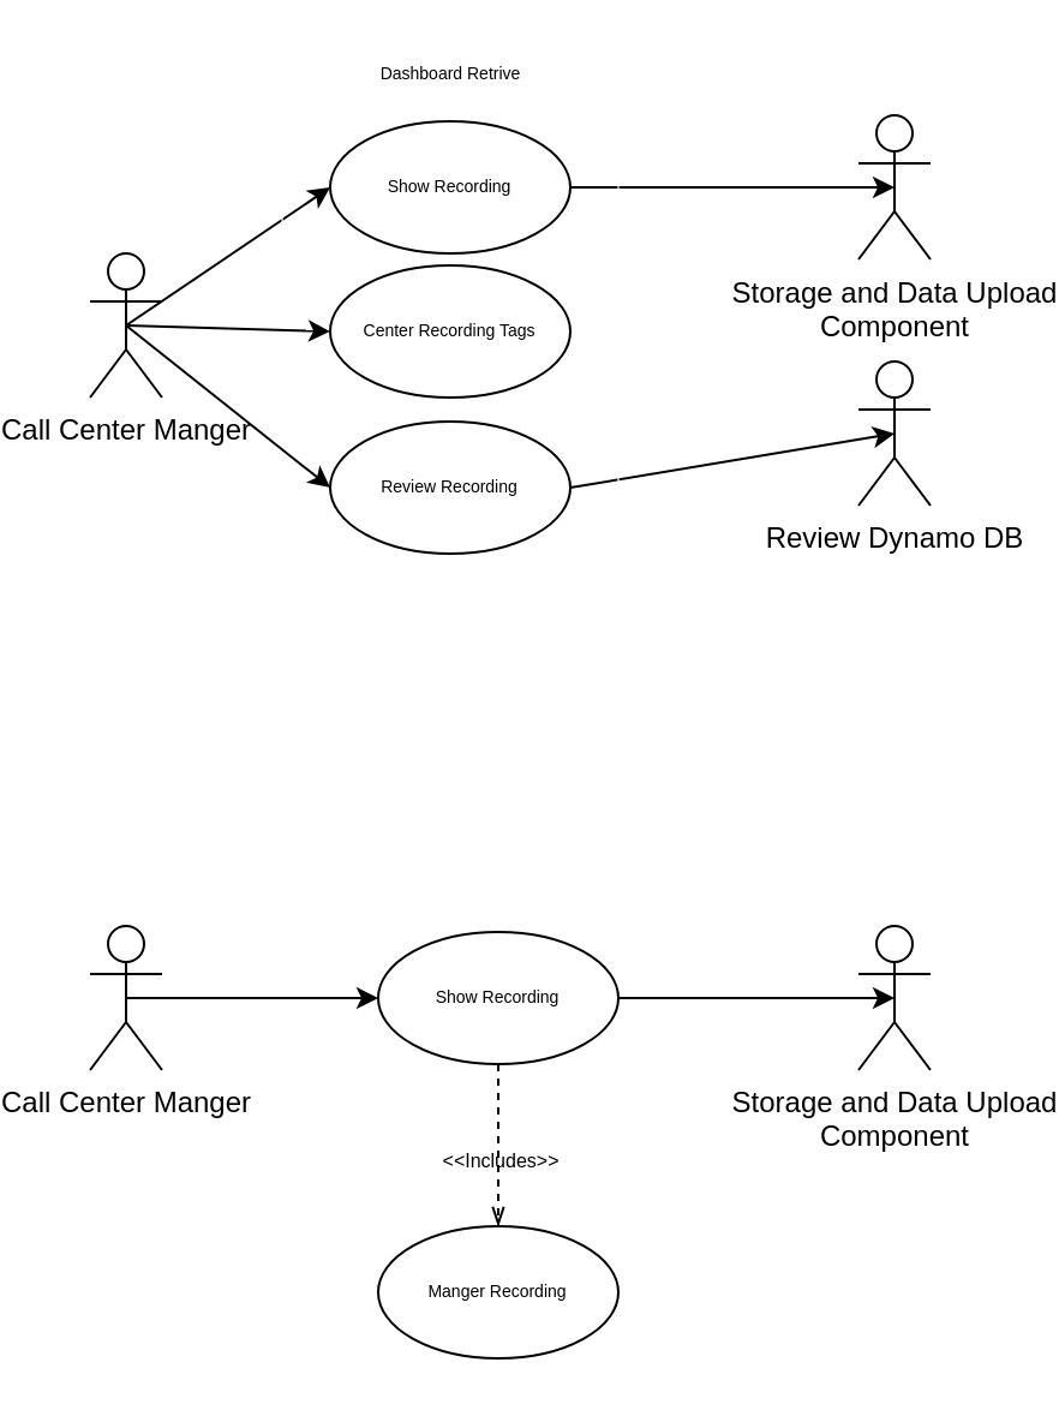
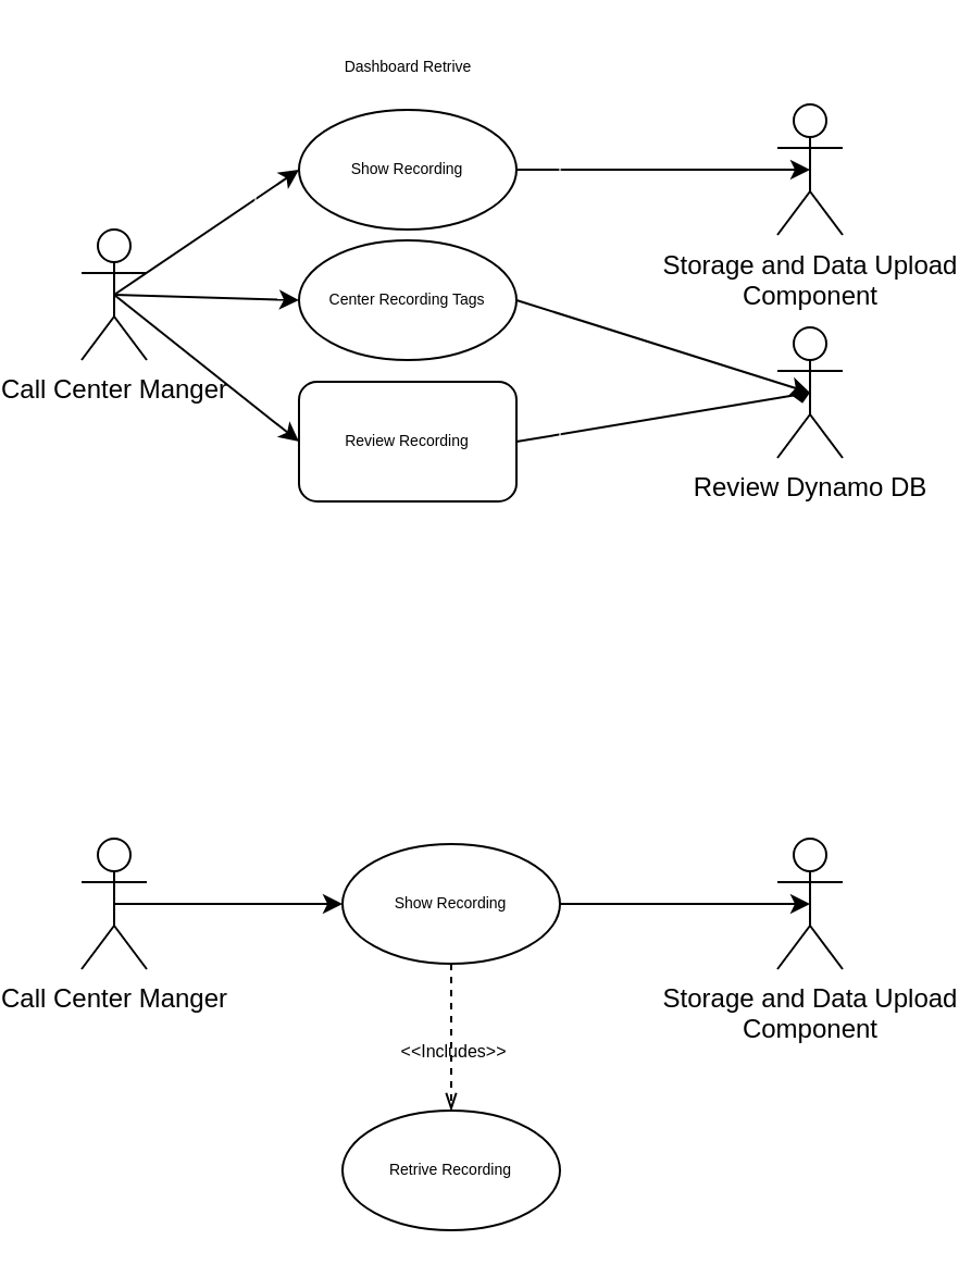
  <mxCell id="0" />
  <mxCell id="1" parent="0" />
  <mxCell id="2" style="edgeStyle=none;html=1;exitX=0.5;exitY=0.5;exitDx=0;exitDy=0;exitPerimeter=0;entryX=0;entryY=0.5;entryDx=0;entryDy=0;fontSize=7;" edge="1" parent="1" source="11" target="4"><mxGeometry relative="1" as="geometry" /></mxCell>
  <mxCell id="3" style="edgeStyle=none;html=1;exitX=1;exitY=0.5;exitDx=0;exitDy=0;entryX=0.5;entryY=0.5;entryDx=0;entryDy=0;entryPerimeter=0;fontSize=7;" edge="1" parent="1" source="4" target="7"><mxGeometry relative="1" as="geometry" /></mxCell>
  <mxCell id="4" value="Show Recording" style="ellipse;fontSize=7;fillColor=none;" vertex="1" parent="1"><mxGeometry x="120" y="50" width="100" height="55" as="geometry" /></mxCell>
- <mxCell id="5" style="edgeStyle=none;html=1;exitX=1;exitY=0.5;exitDx=0;exitDy=0;entryX=0.5;entryY=0.5;entryDx=0;entryDy=0;entryPerimeter=0;" edge="1" parent="1" source="6" target="12"><mxGeometry relative="1" as="geometry" /></mxCell>
- <mxCell id="6" value="Review Recording" style="ellipse;fontSize=7;fillColor=none;" vertex="1" parent="1"><mxGeometry x="120" y="175" width="100" height="55" as="geometry" /></mxCell>
+ <mxCell id="5" style="edgeStyle=none;html=1;exitX=1;exitY=0.5;exitDx=0;exitDy=0;entryX=0.5;entryY=0.5;entryDx=0;entryDy=0;entryPerimeter=0;endArrow=diamond;" edge="1" parent="1" source="6" target="12"><mxGeometry relative="1" as="geometry" /></mxCell>
+ <mxCell id="6" value="Review Recording" style="fontSize=7;fillColor=none;rounded=1;" vertex="1" parent="1"><mxGeometry x="120" y="175" width="100" height="55" as="geometry" /></mxCell>
  <mxCell id="7" value="Storage and Data Upload &lt;br&gt;Component" style="shape=umlActor;verticalLabelPosition=bottom;verticalAlign=top;html=1;fillColor=none;" vertex="1" parent="1"><mxGeometry x="340" y="47.5" width="30" height="60" as="geometry" /></mxCell>
  <mxCell id="8" value="Dashboard Retrive" style="html=1;align=center;verticalAlign=top;rounded=1;absoluteArcSize=1;arcSize=10;dashed=0;fontSize=7;glass=0;opacity=60;strokeColor=#FFFFFF;fillColor=none;" vertex="1" parent="1"><mxGeometry x="100" y="20" width="140" height="230" as="geometry" /></mxCell>
  <mxCell id="9" style="edgeStyle=none;html=1;exitX=0.5;exitY=0.5;exitDx=0;exitDy=0;exitPerimeter=0;entryX=0;entryY=0.5;entryDx=0;entryDy=0;" edge="1" parent="1" source="11" target="14"><mxGeometry relative="1" as="geometry" /></mxCell>
  <mxCell id="10" style="edgeStyle=none;html=1;exitX=0.5;exitY=0.5;exitDx=0;exitDy=0;exitPerimeter=0;entryX=0;entryY=0.5;entryDx=0;entryDy=0;" edge="1" parent="1" source="11" target="6"><mxGeometry relative="1" as="geometry" /></mxCell>
  <mxCell id="11" value="Call Center Manger" style="shape=umlActor;verticalLabelPosition=bottom;verticalAlign=top;html=1;fillColor=none;" vertex="1" parent="1"><mxGeometry x="20" y="105" width="30" height="60" as="geometry" /></mxCell>
  <mxCell id="12" value="Review Dynamo DB" style="shape=umlActor;verticalLabelPosition=bottom;verticalAlign=top;html=1;fillColor=none;" vertex="1" parent="1"><mxGeometry x="340" y="150" width="30" height="60" as="geometry" /></mxCell>
+ <mxCell id="13" style="edgeStyle=none;html=1;exitX=1;exitY=0.5;exitDx=0;exitDy=0;entryX=0.5;entryY=0.5;entryDx=0;entryDy=0;entryPerimeter=0;" edge="1" parent="1" source="14" target="12"><mxGeometry relative="1" as="geometry" /></mxCell>
  <mxCell id="14" value="Center Recording Tags" style="ellipse;fontSize=7;fillColor=none;" vertex="1" parent="1"><mxGeometry x="120" y="110" width="100" height="55" as="geometry" /></mxCell>
  <mxCell id="15" style="edgeStyle=none;html=1;exitX=0.5;exitY=0.5;exitDx=0;exitDy=0;exitPerimeter=0;entryX=0;entryY=0.5;entryDx=0;entryDy=0;fontSize=7;" edge="1" parent="1" source="19" target="17"><mxGeometry relative="1" as="geometry" /></mxCell>
  <mxCell id="16" style="edgeStyle=none;html=1;exitX=1;exitY=0.5;exitDx=0;exitDy=0;entryX=0.5;entryY=0.5;entryDx=0;entryDy=0;entryPerimeter=0;fontSize=7;" edge="1" parent="1" source="17" target="18"><mxGeometry relative="1" as="geometry" /></mxCell>
  <mxCell id="17" value="Show Recording" style="ellipse;fontSize=7;fillColor=none;" vertex="1" parent="1"><mxGeometry x="140" y="387.5" width="100" height="55" as="geometry" /></mxCell>
  <mxCell id="18" value="Storage and Data Upload &lt;br&gt;Component" style="shape=umlActor;verticalLabelPosition=bottom;verticalAlign=top;html=1;fillColor=none;" vertex="1" parent="1"><mxGeometry x="340" y="385" width="30" height="60" as="geometry" /></mxCell>
  <mxCell id="19" value="Call Center Manger" style="shape=umlActor;verticalLabelPosition=bottom;verticalAlign=top;html=1;fillColor=none;" vertex="1" parent="1"><mxGeometry x="20" y="385" width="30" height="60" as="geometry" /></mxCell>
  <mxCell id="20" style="edgeStyle=none;html=1;exitX=0.5;exitY=1;exitDx=0;exitDy=0;dashed=1;endArrow=openThin;endFill=0;" edge="1" parent="1" source="17"><mxGeometry relative="1" as="geometry"><mxPoint x="189.66" y="482" as="sourcePoint" /><mxPoint x="190" y="510" as="targetPoint" /></mxGeometry></mxCell>
  <mxCell id="21" value="&lt;font style=&quot;font-size: 8px&quot;&gt;&amp;lt;&amp;lt;Includes&amp;gt;&amp;gt;&lt;/font&gt;" style="edgeLabel;html=1;align=center;verticalAlign=middle;resizable=0;points=[];labelBackgroundColor=none;" vertex="1" connectable="0" parent="20"><mxGeometry x="0.154" relative="1" as="geometry"><mxPoint as="offset" /></mxGeometry></mxCell>
- <mxCell id="22" value="Manger Recording" style="ellipse;fontSize=7;fillColor=none;" vertex="1" parent="1"><mxGeometry x="140" y="510" width="100" height="55" as="geometry" /></mxCell>
+ <mxCell id="22" value="Retrive Recording" style="ellipse;fontSize=7;fillColor=none;" vertex="1" parent="1"><mxGeometry x="140" y="510" width="100" height="55" as="geometry" /></mxCell>
